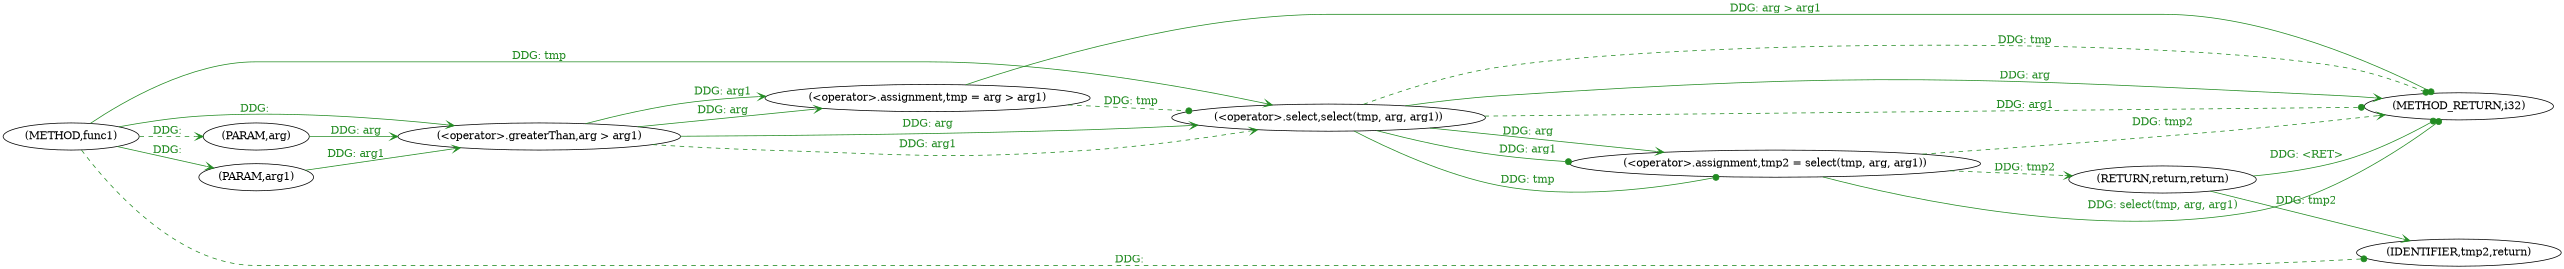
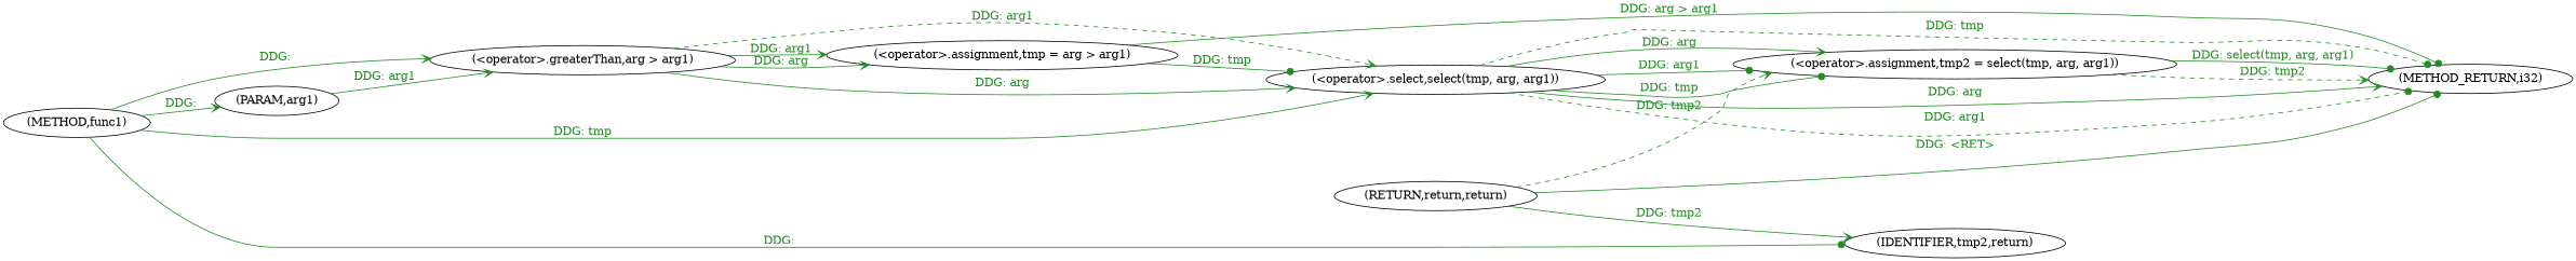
  digraph {
    rankdir=LR
    edge [arrowhead=vee color=forestgreen fontcolor=forestgreen style=solid]
    n1 [label=<(METHOD,func1)>]
-   n2 [label=<(PARAM,arg)>]
    n3 [label=<(PARAM,arg1)>]
    n4 [label=<(IDENTIFIER,tmp2,return)>]
    n5 [label=<(&lt;operator&gt;.greaterThan,arg &gt; arg1)>]
    n6 [label=<(&lt;operator&gt;.select,select(tmp, arg, arg1))>]
    n7 [label=<(&lt;operator&gt;.assignment,tmp = arg &gt; arg1)>]
    n8 [label=<(METHOD_RETURN,i32)>]
    n9 [label=<(&lt;operator&gt;.assignment,tmp2 = select(tmp, arg, arg1))>]
    n10 [label=<(RETURN,return,return)>]
-   n1 -> n2 [label="DDG: " style=dashed]
    n1 -> n3 [label="DDG: "]
-   n1 -> n4 [arrowhead=dot label="DDG: " style=dashed]
+   n1 -> n4 [arrowhead=dot label="DDG: "]
    n1 -> n5 [label="DDG: "]
    n1 -> n6 [label="DDG: tmp"]
-   n2 -> n5 [label="DDG: arg"]
    n3 -> n5 [label="DDG: arg1"]
    n5 -> n6 [label="DDG: arg"]
    n5 -> n6 [label="DDG: arg1" style=dashed]
    n5 -> n7 [label="DDG: arg"]
    n5 -> n7 [label="DDG: arg1"]
    n6 -> n8 [arrowhead=dot label="DDG: tmp" style=dashed]
    n6 -> n8 [label="DDG: arg"]
    n6 -> n8 [arrowhead=dot label="DDG: arg1" style=dashed]
    n6 -> n9 [arrowhead=dot label="DDG: tmp"]
    n6 -> n9 [label="DDG: arg"]
    n6 -> n9 [arrowhead=dot label="DDG: arg1"]
-   n7 -> n6 [arrowhead=dot label="DDG: tmp" style=dashed]
+   n7 -> n6 [arrowhead=dot label="DDG: tmp"]
    n7 -> n8 [arrowhead=dot label="DDG: arg &gt; arg1"]
    n9 -> n8 [label="DDG: tmp2" style=dashed]
    n9 -> n8 [arrowhead=dot label="DDG: select(tmp, arg, arg1)"]
-   n9 -> n10 [label="DDG: tmp2" style=dashed]
+   n10 -> n9 [label="DDG: tmp2" style=dashed]
    n10 -> n4 [label="DDG: tmp2"]
    n10 -> n8 [arrowhead=dot label="DDG: &lt;RET&gt;"]
  }
